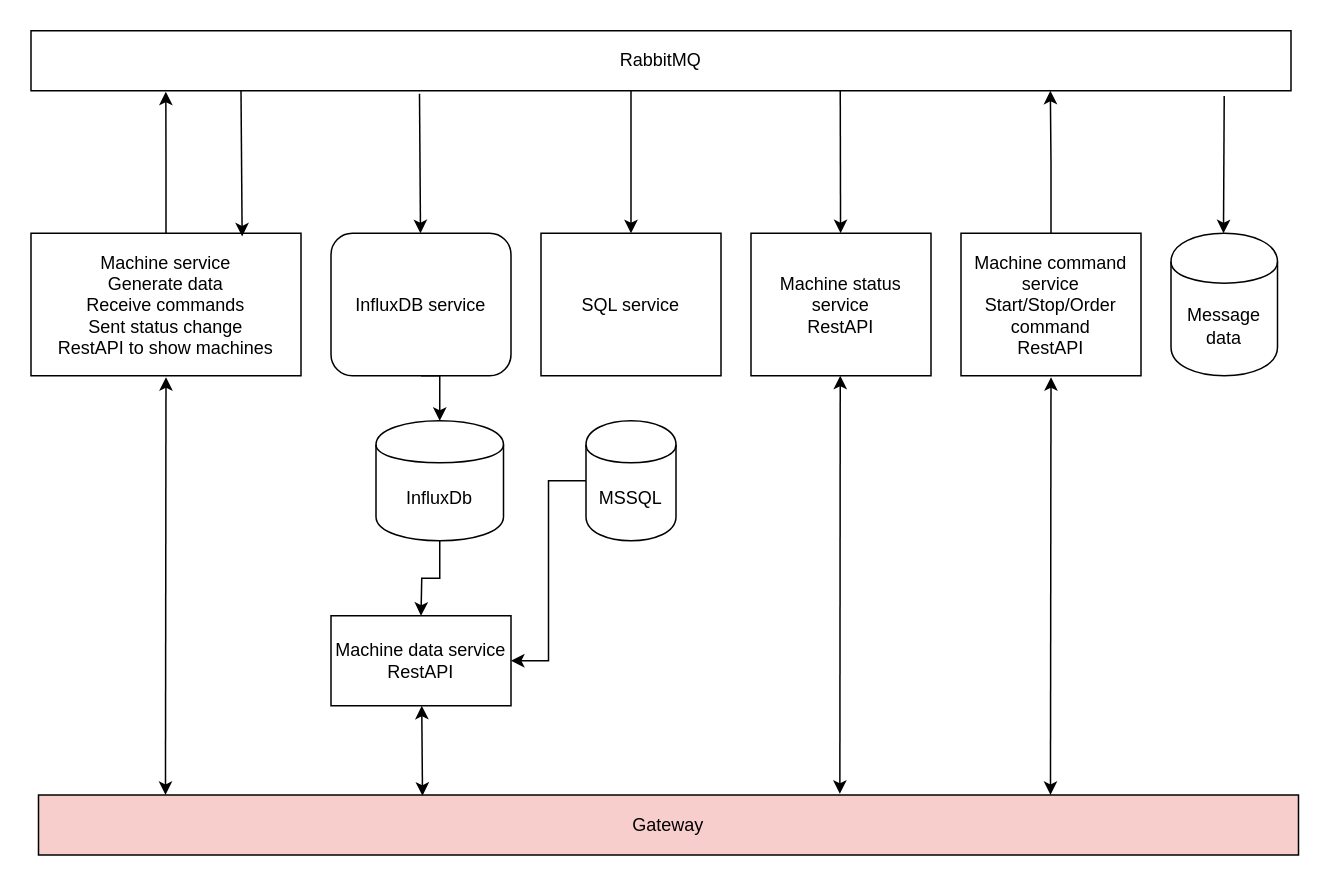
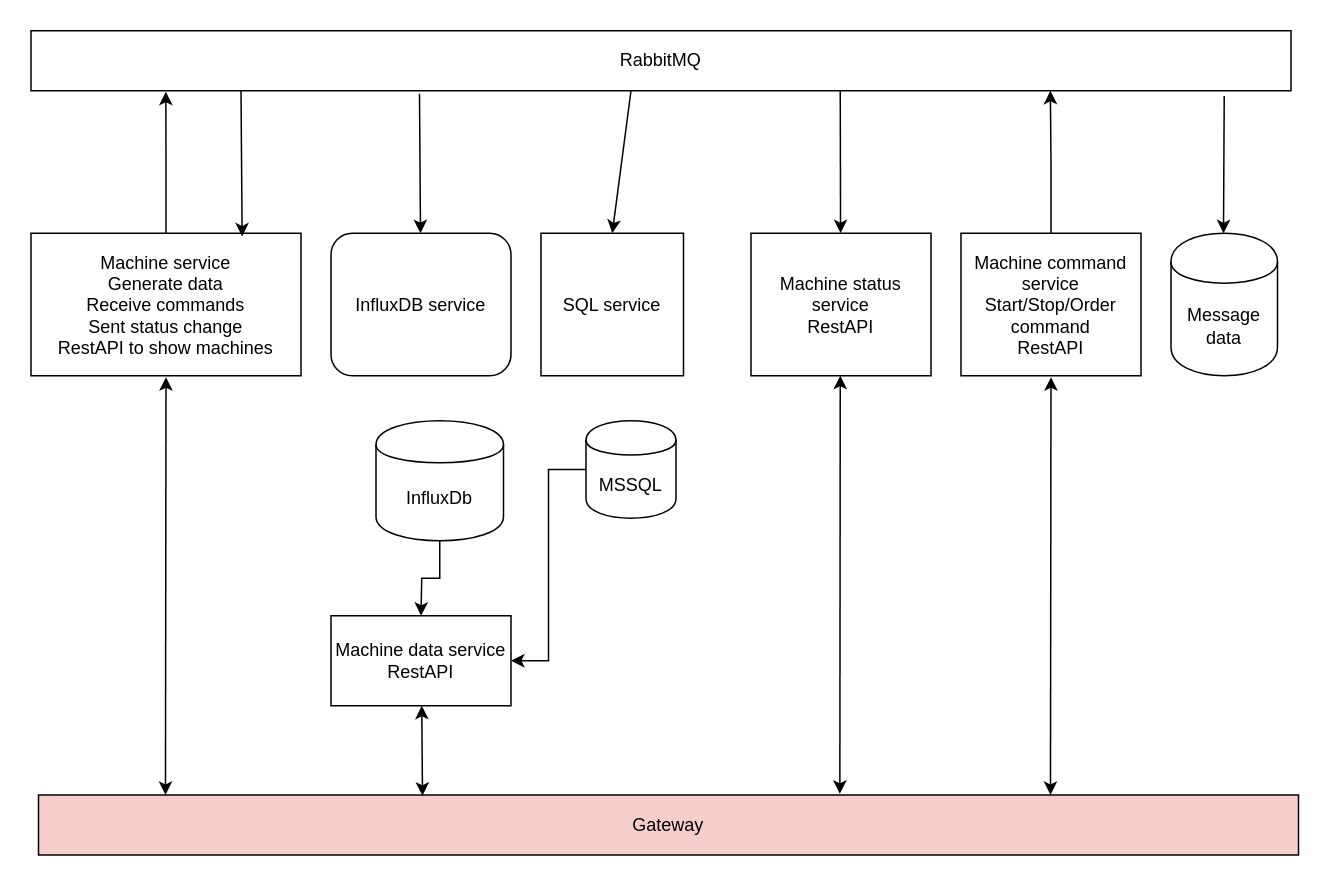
  <mxCell id="0" />
  <mxCell id="1" parent="0" />
  <mxCell id="2" style="edgeStyle=orthogonalEdgeStyle;rounded=0;orthogonalLoop=1;jettySize=auto;html=1;" edge="1" parent="1" source="3"><mxGeometry relative="1" as="geometry"><mxPoint x="280" y="410" as="targetPoint" /></mxGeometry></mxCell>
  <mxCell id="3" value="InfluxDb" style="shape=cylinder;whiteSpace=wrap;html=1;boundedLbl=1;backgroundOutline=1;" vertex="1" parent="1"><mxGeometry x="250" y="280" width="85" height="80" as="geometry" /></mxCell>
  <mxCell id="4" style="edgeStyle=orthogonalEdgeStyle;rounded=0;orthogonalLoop=1;jettySize=auto;html=1;entryX=1;entryY=0.5;entryDx=0;entryDy=0;dashed=0;" edge="1" parent="1" source="5" target="19"><mxGeometry relative="1" as="geometry" /></mxCell>
- <mxCell id="5" value="MSSQL" style="shape=cylinder;whiteSpace=wrap;html=1;boundedLbl=1;backgroundOutline=1;" vertex="1" parent="1"><mxGeometry x="390" y="280" width="60" height="80" as="geometry" /></mxCell>
+ <mxCell id="5" value="MSSQL" style="shape=cylinder;whiteSpace=wrap;html=1;boundedLbl=1;backgroundOutline=1;" vertex="1" parent="1"><mxGeometry x="390" y="280" width="60" height="65" as="geometry" /></mxCell>
  <mxCell id="6" style="edgeStyle=orthogonalEdgeStyle;rounded=0;orthogonalLoop=1;jettySize=auto;html=1;entryX=0.107;entryY=1.015;entryDx=0;entryDy=0;entryPerimeter=0;" edge="1" parent="1" source="7" target="8"><mxGeometry relative="1" as="geometry" /></mxCell>
  <mxCell id="7" value="Machine service&lt;br&gt;Generate data&lt;br&gt;Receive commands&lt;br&gt;Sent status change&lt;br&gt;RestAPI to show machines&lt;br&gt;" style="rounded=0;whiteSpace=wrap;html=1;" vertex="1" parent="1"><mxGeometry y="155" width="180" height="95" as="geometry" x="20" /></mxCell>
  <mxCell id="8" value="RabbitMQ" style="rounded=0;whiteSpace=wrap;html=1;" vertex="1" parent="1"><mxGeometry width="840" height="40" as="geometry" x="20" y="20" /></mxCell>
- <mxCell id="9" value="SQL service" style="rounded=0;whiteSpace=wrap;html=1;" vertex="1" parent="1"><mxGeometry x="360" y="155" width="120" height="95" as="geometry" /></mxCell>
- <mxCell id="10" style="edgeStyle=orthogonalEdgeStyle;rounded=0;orthogonalLoop=1;jettySize=auto;html=1;exitX=0.5;exitY=1;exitDx=0;exitDy=0;entryX=0.5;entryY=0;entryDx=0;entryDy=0;" edge="1" parent="1" source="11" target="3"><mxGeometry relative="1" as="geometry" /></mxCell>
+ <mxCell id="9" value="SQL service" style="rounded=0;whiteSpace=wrap;html=1;" vertex="1" parent="1"><mxGeometry x="360" y="155" width="95" height="95" as="geometry" /></mxCell>
  <mxCell id="11" value="InfluxDB service" style="whiteSpace=wrap;html=1;rounded=1;" vertex="1" parent="1"><mxGeometry x="220" y="155" width="120" height="95" as="geometry" /></mxCell>
  <mxCell id="12" value="" style="endArrow=classic;html=1;" edge="1" parent="1" target="11"><mxGeometry width="50" height="50" relative="1" as="geometry"><mxPoint x="279" y="62" as="sourcePoint" /><mxPoint x="325" y="80" as="targetPoint" /></mxGeometry></mxCell>
  <mxCell id="13" value="" style="endArrow=classic;html=1;entryX=0.5;entryY=0;entryDx=0;entryDy=0;" edge="1" parent="1" target="9"><mxGeometry width="50" height="50" relative="1" as="geometry"><mxPoint x="420" y="60" as="sourcePoint" /><mxPoint x="420" y="150" as="targetPoint" /></mxGeometry></mxCell>
  <mxCell id="14" value="Machine status service&lt;br&gt;RestAPI&lt;br&gt;" style="rounded=0;whiteSpace=wrap;html=1;" vertex="1" parent="1"><mxGeometry x="500" y="155" width="120" height="95" as="geometry" /></mxCell>
  <mxCell id="15" value="" style="endArrow=classic;html=1;entryX=0.5;entryY=0;entryDx=0;entryDy=0;" edge="1" parent="1"><mxGeometry width="50" height="50" relative="1" as="geometry"><mxPoint x="559.5" y="60" as="sourcePoint" /><mxPoint x="559.707" y="154.966" as="targetPoint" /></mxGeometry></mxCell>
  <mxCell id="16" value="" style="endArrow=classic;html=1;entryX=0.782;entryY=0.022;entryDx=0;entryDy=0;entryPerimeter=0;" edge="1" parent="1" target="7"><mxGeometry width="50" height="50" relative="1" as="geometry"><mxPoint x="160" y="60" as="sourcePoint" /><mxPoint x="160" y="150" as="targetPoint" /></mxGeometry></mxCell>
  <mxCell id="17" style="edgeStyle=orthogonalEdgeStyle;rounded=0;orthogonalLoop=1;jettySize=auto;html=1;exitX=0.5;exitY=0;exitDx=0;exitDy=0;entryX=0.809;entryY=1;entryDx=0;entryDy=0;entryPerimeter=0;" edge="1" parent="1" source="18" target="8"><mxGeometry relative="1" as="geometry"><Array as="points"><mxPoint x="700" y="108" /></Array></mxGeometry></mxCell>
  <mxCell id="18" value="Machine command service&lt;br&gt;Start/Stop/Order command&lt;br&gt;RestAPI&lt;br&gt;" style="rounded=0;whiteSpace=wrap;html=1;" vertex="1" parent="1"><mxGeometry x="640" y="155" width="120" height="95" as="geometry" /></mxCell>
  <mxCell id="19" value="Machine data service&lt;br&gt;RestAPI&lt;br&gt;" style="rounded=0;whiteSpace=wrap;html=1;" vertex="1" parent="1"><mxGeometry x="220" y="410" width="120" height="60" as="geometry" /></mxCell>
  <mxCell id="20" value="Message data" style="shape=cylinder;whiteSpace=wrap;html=1;boundedLbl=1;backgroundOutline=1;" vertex="1" parent="1"><mxGeometry x="780" y="155" width="71" height="95" as="geometry" /></mxCell>
  <mxCell id="21" value="" style="endArrow=classic;html=1;exitX=0.947;exitY=1.089;exitDx=0;exitDy=0;exitPerimeter=0;" edge="1" parent="1" source="8"><mxGeometry width="50" height="50" relative="1" as="geometry"><mxPoint x="815" y="95" as="sourcePoint" /><mxPoint x="815" y="155" as="targetPoint" /></mxGeometry></mxCell>
  <mxCell id="22" value="Gateway" style="rounded=0;whiteSpace=wrap;html=1;fillColor=#f8cecc;" vertex="1" parent="1"><mxGeometry x="25" y="529.5" width="840" height="40" as="geometry" /></mxCell>
  <mxCell id="23" value="" style="endArrow=classic;startArrow=classic;html=1;exitX=0.636;exitY=-0.02;exitDx=0;exitDy=0;exitPerimeter=0;" edge="1" parent="1" source="22"><mxGeometry width="50" height="50" relative="1" as="geometry"><mxPoint x="559.5" y="360" as="sourcePoint" /><mxPoint x="559.5" y="250" as="targetPoint" /></mxGeometry></mxCell>
  <mxCell id="24" value="" style="endArrow=classic;startArrow=classic;html=1;exitX=0.636;exitY=-0.02;exitDx=0;exitDy=0;exitPerimeter=0;" edge="1" parent="1"><mxGeometry width="50" height="50" relative="1" as="geometry"><mxPoint x="699.643" y="529.429" as="sourcePoint" /><mxPoint x="700" y="251" as="targetPoint" /></mxGeometry></mxCell>
  <mxCell id="25" value="" style="endArrow=classic;startArrow=classic;html=1;exitX=0.636;exitY=-0.02;exitDx=0;exitDy=0;exitPerimeter=0;" edge="1" parent="1"><mxGeometry width="50" height="50" relative="1" as="geometry"><mxPoint x="109.643" y="529.429" as="sourcePoint" /><mxPoint x="110" y="251" as="targetPoint" /></mxGeometry></mxCell>
  <mxCell id="26" value="" style="endArrow=classic;startArrow=classic;html=1;" edge="1" parent="1"><mxGeometry width="50" height="50" relative="1" as="geometry"><mxPoint x="281" y="530" as="sourcePoint" /><mxPoint x="280.5" y="470" as="targetPoint" /></mxGeometry></mxCell>
